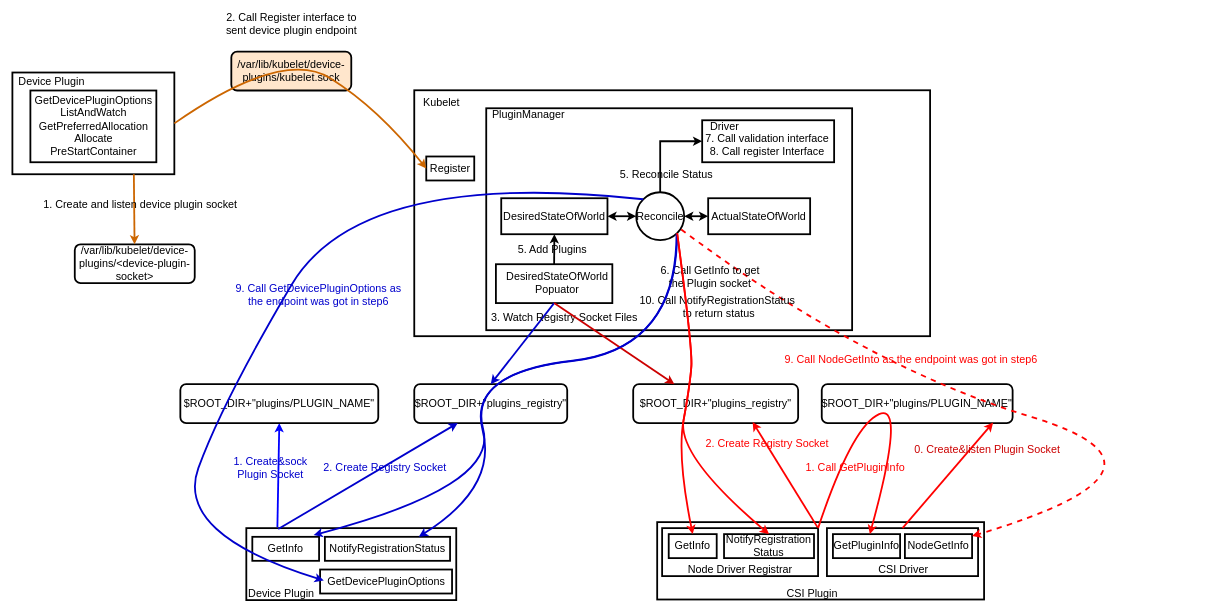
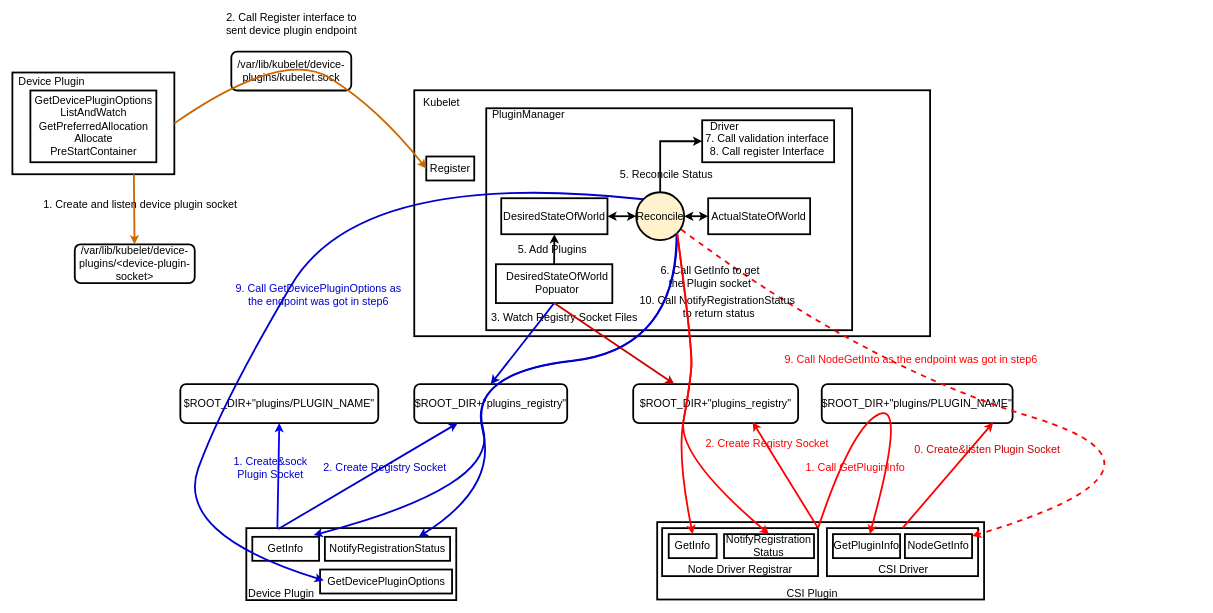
  <mxCell id="0" />
  <mxCell id="1" parent="0" />
  <mxCell id="2" value="&lt;font style=&quot;font-size: 18px&quot;&gt;$ROOT_DIR+&quot;plugins_registry&quot;&lt;/font&gt;" style="rounded=1;whiteSpace=wrap;html=1;strokeWidth=3;" vertex="1" parent="1"><mxGeometry x="1055" y="640" width="275" height="64.8" as="geometry" /></mxCell>
  <mxCell id="3" value="&lt;font style=&quot;font-size: 18px&quot;&gt;$ROOT_DIR+&quot;plugins_registry&quot;&lt;/font&gt;" style="rounded=1;whiteSpace=wrap;html=1;strokeWidth=3;" vertex="1" parent="1"><mxGeometry x="690" y="640" width="255" height="64.8" as="geometry" /></mxCell>
  <mxCell id="4" value="" style="rounded=0;whiteSpace=wrap;html=1;strokeWidth=3;" vertex="1" parent="1"><mxGeometry x="410" y="880" width="350" height="120" as="geometry" /></mxCell>
  <mxCell id="5" value="" style="rounded=0;whiteSpace=wrap;html=1;strokeWidth=3;" vertex="1" parent="1"><mxGeometry x="690" y="150" width="860" height="410" as="geometry" /></mxCell>
  <mxCell id="6" value="&lt;font style=&quot;font-size: 18px&quot;&gt;Kubelet&lt;/font&gt;" style="text;html=1;align=center;verticalAlign=middle;resizable=0;points=[];autosize=1;strokeColor=none;fillColor=none;" vertex="1" parent="1"><mxGeometry x="695" y="160" width="80" height="20" as="geometry" /></mxCell>
  <mxCell id="7" value="" style="rounded=0;whiteSpace=wrap;html=1;strokeWidth=3;" vertex="1" parent="1"><mxGeometry x="810" y="180" width="610" height="370" as="geometry" /></mxCell>
  <mxCell id="8" value="&lt;font style=&quot;font-size: 18px&quot;&gt;PluginManager&lt;/font&gt;" style="text;html=1;align=center;verticalAlign=middle;resizable=0;points=[];autosize=1;strokeColor=none;fillColor=none;" vertex="1" parent="1"><mxGeometry x="810" y="180" width="140" height="20" as="geometry" /></mxCell>
  <mxCell id="9" value="" style="group" vertex="1" connectable="0" parent="1"><mxGeometry x="855" y="330" width="169.998" height="60" as="geometry" /></mxCell>
  <mxCell id="10" value="" style="rounded=0;whiteSpace=wrap;html=1;strokeWidth=3;" vertex="1" parent="9"><mxGeometry x="-20" width="177.11" height="60" as="geometry" /></mxCell>
  <mxCell id="11" value="&lt;font style=&quot;font-size: 18px&quot;&gt;DesiredStateOfWorld&lt;/font&gt;" style="text;html=1;align=center;verticalAlign=middle;resizable=0;points=[];autosize=1;strokeColor=none;fillColor=none;" vertex="1" parent="9"><mxGeometry x="-27.002" y="20" width="190" height="20" as="geometry" /></mxCell>
  <mxCell id="12" value="" style="group" vertex="1" connectable="0" parent="1"><mxGeometry x="1180" y="330" width="170" height="60" as="geometry" /></mxCell>
  <mxCell id="13" value="" style="rounded=0;whiteSpace=wrap;html=1;strokeWidth=3;" vertex="1" parent="12"><mxGeometry width="170" height="60" as="geometry" /></mxCell>
  <mxCell id="14" value="&lt;font style=&quot;font-size: 18px&quot;&gt;ActualStateOfWorld&lt;/font&gt;" style="text;html=1;align=center;verticalAlign=middle;resizable=0;points=[];autosize=1;strokeColor=none;fillColor=none;" vertex="1" parent="12"><mxGeometry x="-1" y="20" width="170" height="20" as="geometry" /></mxCell>
  <mxCell id="15" value="" style="endArrow=classic;html=1;rounded=0;exitX=0.5;exitY=0;exitDx=0;exitDy=0;entryX=0.5;entryY=1;entryDx=0;entryDy=0;strokeWidth=3;" edge="1" parent="1" source="58" target="10"><mxGeometry width="50" height="50" relative="1" as="geometry"><mxPoint x="1050" y="420" as="sourcePoint" /><mxPoint x="1100" y="370" as="targetPoint" /></mxGeometry></mxCell>
  <mxCell id="16" value="&lt;font style=&quot;font-size: 18px&quot;&gt;5. Add Plugins&lt;/font&gt;" style="text;html=1;align=center;verticalAlign=middle;resizable=0;points=[];autosize=1;strokeColor=none;fillColor=none;" vertex="1" parent="1"><mxGeometry x="855" y="405.2" width="130" height="20" as="geometry" /></mxCell>
- <mxCell id="17" value="&lt;font style=&quot;font-size: 18px&quot;&gt;Reconcile&lt;/font&gt;" style="ellipse;whiteSpace=wrap;html=1;aspect=fixed;strokeWidth=3;" vertex="1" parent="1"><mxGeometry x="1060" y="320" width="80" height="80" as="geometry" /></mxCell>
+ <mxCell id="17" value="&lt;font style=&quot;font-size: 18px&quot;&gt;Reconcile&lt;/font&gt;" style="ellipse;whiteSpace=wrap;html=1;aspect=fixed;strokeWidth=3;fillColor=#fff2cc;" vertex="1" parent="1"><mxGeometry x="1060" y="320" width="80" height="80" as="geometry" /></mxCell>
  <mxCell id="18" value="" style="endArrow=classic;html=1;rounded=0;exitX=1;exitY=0.5;exitDx=0;exitDy=0;entryX=0;entryY=0.5;entryDx=0;entryDy=0;startArrow=classic;startFill=1;strokeWidth=3;" edge="1" parent="1" source="10" target="17"><mxGeometry width="50" height="50" relative="1" as="geometry"><mxPoint x="1050" y="420" as="sourcePoint" /><mxPoint x="1020" y="360" as="targetPoint" /></mxGeometry></mxCell>
  <mxCell id="19" value="" style="endArrow=classic;html=1;rounded=0;exitX=0;exitY=0.5;exitDx=0;exitDy=0;entryX=1;entryY=0.5;entryDx=0;entryDy=0;startArrow=classic;startFill=1;strokeWidth=3;" edge="1" parent="1" source="13" target="17"><mxGeometry width="50" height="50" relative="1" as="geometry"><mxPoint x="1050" y="420" as="sourcePoint" /><mxPoint x="1100" y="370" as="targetPoint" /></mxGeometry></mxCell>
  <mxCell id="20" value="" style="group;strokeWidth=3;" vertex="1" connectable="0" parent="1"><mxGeometry x="1170" y="200" width="220" height="70" as="geometry" /></mxCell>
  <mxCell id="21" value="" style="rounded=0;whiteSpace=wrap;html=1;strokeWidth=3;" vertex="1" parent="20"><mxGeometry width="220" height="70" as="geometry" /></mxCell>
  <mxCell id="22" value="&lt;font style=&quot;font-size: 18px&quot;&gt;Driver&lt;/font&gt;" style="text;html=1;align=center;verticalAlign=middle;resizable=0;points=[];autosize=1;strokeColor=none;fillColor=none;" vertex="1" parent="20"><mxGeometry x="-8" width="90" height="20" as="geometry" /></mxCell>
  <mxCell id="23" value="&lt;font style=&quot;font-size: 18px&quot;&gt;7. Call validation interface&lt;br&gt;8. Call register Interface&lt;/font&gt;" style="text;html=1;align=center;verticalAlign=middle;resizable=0;points=[];autosize=1;strokeColor=none;fillColor=none;" vertex="1" parent="20"><mxGeometry x="-2" y="22.222" width="220" height="40" as="geometry" /></mxCell>
  <mxCell id="24" value="" style="edgeStyle=orthogonalEdgeStyle;rounded=0;orthogonalLoop=1;jettySize=auto;html=1;startArrow=classic;startFill=1;endArrow=none;endFill=0;strokeWidth=3;" edge="1" parent="1" source="21" target="17"><mxGeometry relative="1" as="geometry" /></mxCell>
  <mxCell id="25" value="" style="rounded=0;whiteSpace=wrap;html=1;strokeWidth=3;" vertex="1" parent="1"><mxGeometry x="1095" y="870" width="545" height="129" as="geometry" /></mxCell>
  <mxCell id="26" value="&lt;font style=&quot;font-size: 18px&quot;&gt;CSI Plugin&lt;/font&gt;" style="text;html=1;align=center;verticalAlign=middle;resizable=0;points=[];autosize=1;strokeColor=none;fillColor=none;" vertex="1" parent="1"><mxGeometry x="1303" y="979" width="100" height="20" as="geometry" /></mxCell>
  <mxCell id="27" value="" style="endArrow=classic;html=1;rounded=0;entryX=0.724;entryY=0.972;entryDx=0;entryDy=0;exitX=1;exitY=0;exitDx=0;exitDy=0;strokeColor=#FF0000;strokeWidth=3;entryPerimeter=0;" edge="1" parent="1" source="29" target="2"><mxGeometry width="50" height="50" relative="1" as="geometry"><mxPoint x="900" y="790" as="sourcePoint" /><mxPoint x="950" y="740" as="targetPoint" /></mxGeometry></mxCell>
  <mxCell id="28" value="&lt;font color=&quot;#ff0000&quot; style=&quot;font-size: 18px&quot;&gt;2. Create Registry Socket&lt;/font&gt;" style="text;html=1;align=center;verticalAlign=middle;resizable=0;points=[];autosize=1;strokeColor=none;fillColor=none;" vertex="1" parent="1"><mxGeometry x="1168" y="730" width="220" height="20" as="geometry" /></mxCell>
  <mxCell id="29" value="" style="rounded=0;whiteSpace=wrap;html=1;strokeWidth=3;" vertex="1" parent="1"><mxGeometry x="1103.23" y="880" width="260" height="80" as="geometry" /></mxCell>
  <mxCell id="30" value="&lt;font style=&quot;font-size: 18px&quot;&gt;Node Driver Registrar&lt;/font&gt;" style="text;html=1;align=center;verticalAlign=middle;resizable=0;points=[];autosize=1;strokeColor=none;fillColor=none;" vertex="1" parent="1"><mxGeometry x="1138" y="940" width="190" height="20" as="geometry" /></mxCell>
  <mxCell id="31" value="&lt;font style=&quot;font-size: 18px&quot;&gt;GetInfo&lt;/font&gt;" style="rounded=0;whiteSpace=wrap;html=1;strokeWidth=3;" vertex="1" parent="1"><mxGeometry x="1114.23" y="890" width="80" height="40" as="geometry" /></mxCell>
  <mxCell id="32" value="&lt;font style=&quot;font-size: 18px&quot;&gt;NotifyRegistration&lt;br&gt;Status&lt;/font&gt;" style="rounded=0;whiteSpace=wrap;html=1;strokeWidth=3;" vertex="1" parent="1"><mxGeometry x="1206.46" y="890" width="150" height="40" as="geometry" /></mxCell>
  <mxCell id="33" value="&lt;font color=&quot;#ff0000&quot; style=&quot;font-size: 18px&quot;&gt;1. Call GetPluginInfo&lt;/font&gt;" style="text;html=1;align=center;verticalAlign=middle;resizable=0;points=[];autosize=1;strokeColor=none;fillColor=default;" vertex="1" parent="1"><mxGeometry x="1335" y="770" width="180" height="20" as="geometry" /></mxCell>
  <mxCell id="34" value="&lt;font style=&quot;font-size: 18px&quot;&gt;5. Reconcile Status&lt;/font&gt;" style="text;html=1;align=center;verticalAlign=middle;resizable=0;points=[];autosize=1;strokeColor=none;fillColor=none;" vertex="1" parent="1"><mxGeometry x="1025" y="280.4" width="170" height="20" as="geometry" /></mxCell>
  <mxCell id="35" value="" style="curved=1;endArrow=classic;html=1;rounded=0;exitX=1;exitY=1;exitDx=0;exitDy=0;entryX=0.5;entryY=0;entryDx=0;entryDy=0;strokeColor=#FF0000;strokeWidth=3;" edge="1" parent="1" source="17" target="31"><mxGeometry width="50" height="50" relative="1" as="geometry"><mxPoint x="1050" y="460" as="sourcePoint" /><mxPoint x="1100" y="410" as="targetPoint" /><Array as="points"><mxPoint x="1154" y="580" /><mxPoint x="1150" y="640" /><mxPoint x="1128" y="760" /></Array></mxGeometry></mxCell>
  <mxCell id="36" value="" style="rounded=0;whiteSpace=wrap;html=1;strokeWidth=3;" vertex="1" parent="1"><mxGeometry x="1378" y="880" width="252" height="80" as="geometry" /></mxCell>
  <mxCell id="37" value="&lt;font style=&quot;font-size: 18px&quot;&gt;CSI Driver&lt;/font&gt;" style="text;html=1;align=center;verticalAlign=middle;resizable=0;points=[];autosize=1;strokeColor=none;fillColor=none;" vertex="1" parent="1"><mxGeometry x="1455" y="940" width="100" height="20" as="geometry" /></mxCell>
  <mxCell id="38" value="&lt;font style=&quot;font-size: 18px&quot;&gt;GetPluginInfo&lt;/font&gt;" style="rounded=0;whiteSpace=wrap;html=1;strokeWidth=3;" vertex="1" parent="1"><mxGeometry x="1388" y="890" width="112" height="40" as="geometry" /></mxCell>
  <mxCell id="39" value="&lt;font style=&quot;font-size: 18px&quot;&gt;NodeGetInfo&lt;/font&gt;" style="rounded=0;whiteSpace=wrap;html=1;strokeWidth=3;" vertex="1" parent="1"><mxGeometry x="1508" y="890" width="112" height="40" as="geometry" /></mxCell>
  <mxCell id="40" value="&lt;font style=&quot;font-size: 18px&quot;&gt;$ROOT_DIR+&quot;plugins/PLUGIN_NAME&quot;&lt;/font&gt;" style="rounded=1;whiteSpace=wrap;html=1;strokeWidth=3;" vertex="1" parent="1"><mxGeometry x="1369.36" y="640" width="318.23" height="64.8" as="geometry" /></mxCell>
  <mxCell id="41" value="" style="curved=1;endArrow=classic;html=1;rounded=0;exitX=1;exitY=0;exitDx=0;exitDy=0;strokeColor=#FF0000;strokeWidth=3;" edge="1" parent="1" source="29" target="38"><mxGeometry width="50" height="50" relative="1" as="geometry"><mxPoint x="1253" y="851" as="sourcePoint" /><mxPoint x="1303" y="801" as="targetPoint" /><Array as="points"><mxPoint x="1420" y="710" /><mxPoint x="1510" y="670" /></Array></mxGeometry></mxCell>
  <mxCell id="42" value="" style="curved=1;endArrow=classic;html=1;rounded=0;exitX=0.938;exitY=0.775;exitDx=0;exitDy=0;exitPerimeter=0;strokeColor=#FF0000;strokeWidth=3;dashed=1;" edge="1" parent="1" source="17" target="39"><mxGeometry width="50" height="50" relative="1" as="geometry"><mxPoint x="1128.284" y="378.284" as="sourcePoint" /><mxPoint x="975.28" y="810" as="targetPoint" /><Array as="points"><mxPoint x="1440" y="610" /><mxPoint x="2000" y="780" /></Array></mxGeometry></mxCell>
  <mxCell id="43" value="&lt;font color=&quot;#ff0000&quot; style=&quot;font-size: 18px&quot;&gt;9. Call NodeGetInto as the endpoint was got in step6&lt;/font&gt;" style="text;html=1;align=center;verticalAlign=middle;resizable=0;points=[];autosize=1;strokeColor=none;fillColor=none;" vertex="1" parent="1"><mxGeometry x="1298.23" y="590" width="440" height="20" as="geometry" /></mxCell>
  <mxCell id="44" value="" style="rounded=0;whiteSpace=wrap;html=1;strokeWidth=3;" vertex="1" parent="1"><mxGeometry x="20" y="120.4" width="270" height="169.6" as="geometry" /></mxCell>
  <mxCell id="45" value="&lt;font style=&quot;font-size: 18px&quot;&gt;Device Plugin&lt;/font&gt;" style="text;html=1;align=center;verticalAlign=middle;resizable=0;points=[];autosize=1;strokeColor=none;fillColor=none;" vertex="1" parent="1"><mxGeometry x="20" y="125" width="130" height="20" as="geometry" /></mxCell>
  <mxCell id="46" value="" style="rounded=0;whiteSpace=wrap;html=1;strokeWidth=3;" vertex="1" parent="1"><mxGeometry x="50" y="150.4" width="210" height="119.6" as="geometry" /></mxCell>
  <mxCell id="47" value="&lt;font style=&quot;font-size: 18px&quot;&gt;GetDevicePluginOptions&lt;br&gt;ListAndWatch&lt;br&gt;GetPreferredAllocation&lt;br&gt;Allocate&lt;br&gt;PreStartContainer&lt;/font&gt;" style="text;html=1;align=center;verticalAlign=middle;resizable=0;points=[];autosize=1;strokeColor=none;fillColor=none;" vertex="1" parent="1"><mxGeometry x="50" y="165.2" width="210" height="90" as="geometry" /></mxCell>
  <mxCell id="48" value="&lt;font style=&quot;font-size: 18px&quot;&gt;/var/lib/kubelet/device-plugins/&amp;lt;device-plugin-socket&amp;gt;&lt;/font&gt;" style="rounded=1;whiteSpace=wrap;html=1;strokeWidth=3;" vertex="1" parent="1"><mxGeometry x="124" y="406.8" width="200" height="64.8" as="geometry" /></mxCell>
- <mxCell id="49" value="&lt;span&gt;&lt;font style=&quot;font-size: 18px&quot;&gt;/var/lib/kubelet/device-plugins/kubelet.sock&lt;/font&gt;&lt;/span&gt;" style="rounded=1;whiteSpace=wrap;html=1;strokeWidth=3;fillColor=#ffe6cc;" vertex="1" parent="1"><mxGeometry x="385" y="85.6" width="200" height="64.8" as="geometry" /></mxCell>
+ <mxCell id="49" value="&lt;span&gt;&lt;font style=&quot;font-size: 18px&quot;&gt;/var/lib/kubelet/device-plugins/kubelet.sock&lt;/font&gt;&lt;/span&gt;" style="rounded=1;whiteSpace=wrap;html=1;strokeWidth=3;" vertex="1" parent="1"><mxGeometry x="385" y="85.6" width="200" height="64.8" as="geometry" /></mxCell>
  <mxCell id="50" value="&lt;font style=&quot;font-size: 18px&quot;&gt;Register&lt;/font&gt;" style="rounded=0;whiteSpace=wrap;html=1;strokeWidth=3;" vertex="1" parent="1"><mxGeometry x="710" y="260.4" width="80" height="40" as="geometry" /></mxCell>
  <mxCell id="51" value="" style="curved=1;endArrow=classic;html=1;rounded=0;exitX=1;exitY=0.5;exitDx=0;exitDy=0;entryX=0;entryY=0.5;entryDx=0;entryDy=0;strokeColor=#CC6600;strokeWidth=3;" edge="1" parent="1" source="44" target="50"><mxGeometry width="50" height="50" relative="1" as="geometry"><mxPoint x="1650" y="600" as="sourcePoint" /><mxPoint x="1700" y="550" as="targetPoint" /><Array as="points"><mxPoint x="470" y="80" /><mxPoint x="630" y="180" /></Array></mxGeometry></mxCell>
  <mxCell id="52" value="&lt;font style=&quot;font-size: 18px&quot;&gt;2. Call Register interface to &lt;br&gt;sent device plugin endpoint&lt;/font&gt;" style="text;html=1;align=center;verticalAlign=middle;resizable=0;points=[];autosize=1;strokeColor=none;fillColor=none;" vertex="1" parent="1"><mxGeometry x="370" y="20.4" width="230" height="40" as="geometry" /></mxCell>
  <mxCell id="53" value="" style="endArrow=classic;html=1;rounded=0;exitX=0.75;exitY=1;exitDx=0;exitDy=0;strokeColor=#CC6600;strokeWidth=3;" edge="1" parent="1" source="44" target="48"><mxGeometry width="50" height="50" relative="1" as="geometry"><mxPoint x="-345" y="325.2" as="sourcePoint" /><mxPoint x="-295" y="275.2" as="targetPoint" /></mxGeometry></mxCell>
  <mxCell id="54" value="&lt;font style=&quot;font-size: 18px&quot;&gt;1. Create and listen device plugin socket&lt;/font&gt;" style="text;html=1;align=center;verticalAlign=middle;resizable=0;points=[];autosize=1;strokeColor=none;fillColor=none;" vertex="1" parent="1"><mxGeometry x="63" y="330" width="340" height="20" as="geometry" /></mxCell>
  <mxCell id="55" value="" style="endArrow=classic;html=1;rounded=0;strokeColor=#0000CC;exitX=0.152;exitY=0.013;exitDx=0;exitDy=0;exitPerimeter=0;strokeWidth=3;" edge="1" parent="1" source="4" target="3"><mxGeometry width="50" height="50" relative="1" as="geometry"><mxPoint x="460" y="870" as="sourcePoint" /><mxPoint x="740" y="630" as="targetPoint" /></mxGeometry></mxCell>
  <mxCell id="56" value="" style="endArrow=classic;html=1;rounded=0;exitX=0.148;exitY=-0.011;exitDx=0;exitDy=0;entryX=0.5;entryY=1;entryDx=0;entryDy=0;strokeColor=#0000FF;exitPerimeter=0;strokeWidth=3;" edge="1" parent="1" source="4" target="72"><mxGeometry width="50" height="50" relative="1" as="geometry"><mxPoint x="800" y="670" as="sourcePoint" /><mxPoint x="850" y="620" as="targetPoint" /></mxGeometry></mxCell>
  <mxCell id="57" value="&lt;font color=&quot;#0000cc&quot; style=&quot;font-size: 18px&quot;&gt;2. Create Registry Socket&lt;/font&gt;" style="text;html=1;align=center;verticalAlign=middle;resizable=0;points=[];autosize=1;strokeColor=none;fillColor=none;" vertex="1" parent="1"><mxGeometry x="531.3" y="770" width="220" height="20" as="geometry" /></mxCell>
  <mxCell id="58" value="" style="rounded=0;whiteSpace=wrap;html=1;strokeWidth=3;" vertex="1" parent="1"><mxGeometry x="826.112" y="440" width="194.118" height="64.8" as="geometry" /></mxCell>
  <mxCell id="59" value="&lt;font style=&quot;font-size: 18px&quot;&gt;DesiredStateOfWorld&lt;br&gt;Popuator&lt;/font&gt;" style="text;html=1;align=center;verticalAlign=middle;resizable=0;points=[];autosize=1;strokeColor=none;fillColor=none;" vertex="1" parent="1"><mxGeometry x="833.168" y="451.6" width="190" height="40" as="geometry" /></mxCell>
  <mxCell id="60" value="" style="endArrow=classic;html=1;rounded=0;exitX=0.5;exitY=1;exitDx=0;exitDy=0;entryX=0.5;entryY=0;entryDx=0;entryDy=0;strokeColor=#0000CC;strokeWidth=3;" edge="1" parent="1" source="58" target="3"><mxGeometry width="50" height="50" relative="1" as="geometry"><mxPoint x="1051" y="418.4" as="sourcePoint" /><mxPoint x="1101" y="364.4" as="targetPoint" /></mxGeometry></mxCell>
  <mxCell id="61" value="&lt;font style=&quot;font-size: 18px&quot;&gt;3. Watch Registry Socket Files&lt;/font&gt;" style="text;html=1;align=center;verticalAlign=middle;resizable=0;points=[];autosize=1;strokeColor=none;fillColor=none;" vertex="1" parent="1"><mxGeometry x="810" y="520" width="260" height="20" as="geometry" /></mxCell>
  <mxCell id="62" value="&lt;font style=&quot;font-size: 18px&quot;&gt;10. Call NotifyRegistrationStatus&lt;br&gt;&amp;nbsp;to return status&lt;/font&gt;" style="text;html=1;align=center;verticalAlign=middle;resizable=0;points=[];autosize=1;strokeColor=none;fillColor=none;" vertex="1" parent="1"><mxGeometry x="1060" y="491.6" width="270" height="40" as="geometry" /></mxCell>
  <mxCell id="63" value="" style="endArrow=classic;html=1;rounded=0;exitX=0.5;exitY=0;exitDx=0;exitDy=0;entryX=0.898;entryY=0.988;entryDx=0;entryDy=0;strokeColor=#FF0000;strokeWidth=3;entryPerimeter=0;" edge="1" parent="1" source="36" target="40"><mxGeometry width="50" height="50" relative="1" as="geometry"><mxPoint x="880" y="750" as="sourcePoint" /><mxPoint x="930" y="700" as="targetPoint" /></mxGeometry></mxCell>
  <mxCell id="64" value="&lt;font style=&quot;font-size: 18px&quot;&gt;Device Plugin&lt;/font&gt;" style="text;html=1;align=center;verticalAlign=middle;resizable=0;points=[];autosize=1;strokeColor=none;fillColor=none;" vertex="1" parent="1"><mxGeometry x="403" y="979" width="130" height="20" as="geometry" /></mxCell>
  <mxCell id="65" value="" style="rounded=0;whiteSpace=wrap;html=1;strokeWidth=3;" vertex="1" parent="1"><mxGeometry x="533" y="949" width="220" height="40" as="geometry" /></mxCell>
  <mxCell id="66" value="&lt;font style=&quot;font-size: 18px&quot;&gt;GetDevicePluginOptions&lt;/font&gt;" style="text;html=1;align=center;verticalAlign=middle;resizable=0;points=[];autosize=1;strokeColor=none;fillColor=none;" vertex="1" parent="1"><mxGeometry x="538.342" y="959" width="210" height="20" as="geometry" /></mxCell>
  <mxCell id="67" value="&lt;font style=&quot;font-size: 18px&quot;&gt;GetInfo&lt;/font&gt;" style="rounded=0;whiteSpace=wrap;html=1;strokeWidth=3;" vertex="1" parent="1"><mxGeometry x="419.998" y="894.5" width="111.304" height="40" as="geometry" /></mxCell>
  <mxCell id="68" value="&lt;font style=&quot;font-size: 18px&quot;&gt;NotifyRegistrationStatus&lt;/font&gt;" style="rounded=0;whiteSpace=wrap;html=1;strokeWidth=3;" vertex="1" parent="1"><mxGeometry x="540.999" y="894.5" width="208.696" height="40" as="geometry" /></mxCell>
  <mxCell id="69" value="&lt;font color=&quot;#0000cc&quot; style=&quot;font-size: 18px&quot;&gt;1. Create&amp;amp;sock &lt;br&gt;Plugin Socket&lt;/font&gt;" style="text;html=1;align=center;verticalAlign=middle;resizable=0;points=[];autosize=1;strokeColor=none;fillColor=none;" vertex="1" parent="1"><mxGeometry x="380" y="760" width="140" height="40" as="geometry" /></mxCell>
  <mxCell id="70" value="&lt;font color=&quot;#cc0000&quot; style=&quot;font-size: 18px&quot;&gt;0. Create&amp;amp;listen Plugin Socket&lt;/font&gt;" style="text;html=1;align=center;verticalAlign=middle;resizable=0;points=[];autosize=1;strokeColor=none;fillColor=none;" vertex="1" parent="1"><mxGeometry x="1515" y="740" width="260" height="20" as="geometry" /></mxCell>
  <mxCell id="71" value="&lt;font color=&quot;#0000cc&quot; style=&quot;font-size: 18px&quot;&gt;9. Call&amp;nbsp;GetDevicePluginOptions&amp;nbsp;as &lt;br&gt;the endpoint was got in step6&lt;/font&gt;" style="text;html=1;align=center;verticalAlign=middle;resizable=0;points=[];autosize=1;strokeColor=none;fillColor=none;" vertex="1" parent="1"><mxGeometry x="385" y="471.6" width="290" height="40" as="geometry" /></mxCell>
  <mxCell id="72" value="&lt;font style=&quot;font-size: 18px&quot;&gt;$ROOT_DIR+&quot;plugins/PLUGIN_NAME&quot;&lt;/font&gt;" style="rounded=1;whiteSpace=wrap;html=1;strokeWidth=3;" vertex="1" parent="1"><mxGeometry x="300" y="640" width="330" height="64.8" as="geometry" /></mxCell>
  <mxCell id="73" value="" style="curved=1;endArrow=classic;html=1;rounded=0;exitX=1;exitY=1;exitDx=0;exitDy=0;strokeColor=#0000CC;entryX=0.75;entryY=0;entryDx=0;entryDy=0;strokeWidth=3;" edge="1" parent="1" target="68"><mxGeometry width="50" height="50" relative="1" as="geometry"><mxPoint x="1127.234" y="390.004" as="sourcePoint" /><mxPoint x="530.252" y="899.808" as="targetPoint" /><Array as="points"><mxPoint x="1126.95" y="581.72" /><mxPoint x="778.95" y="621.72" /><mxPoint x="828.95" y="811.72" /></Array></mxGeometry></mxCell>
  <mxCell id="74" value="" style="curved=1;endArrow=classic;html=1;rounded=0;exitX=0;exitY=0;exitDx=0;exitDy=0;strokeColor=#0000CC;entryX=0.004;entryY=0.414;entryDx=0;entryDy=0;entryPerimeter=0;strokeWidth=3;" edge="1" parent="1" source="17" target="66"><mxGeometry width="50" height="50" relative="1" as="geometry"><mxPoint x="1128.284" y="390.004" as="sourcePoint" /><mxPoint x="600" y="969" as="targetPoint" /><Array as="points"><mxPoint x="600" y="280" /><mxPoint x="370" y="670" /><mxPoint x="290" y="890" /></Array></mxGeometry></mxCell>
  <mxCell id="75" value="&lt;font style=&quot;font-size: 18px&quot;&gt;6. Call GetInfo to get &lt;br&gt;the Plugin socket&lt;/font&gt;" style="text;html=1;align=center;verticalAlign=middle;resizable=0;points=[];autosize=1;strokeColor=none;fillColor=none;" vertex="1" parent="1"><mxGeometry x="1093.23" y="441.6" width="180" height="40" as="geometry" /></mxCell>
  <mxCell id="76" value="" style="endArrow=classic;html=1;rounded=0;exitX=0.5;exitY=1;exitDx=0;exitDy=0;entryX=0.25;entryY=0;entryDx=0;entryDy=0;strokeColor=#CC0000;strokeWidth=3;" edge="1" parent="1" source="58" target="2"><mxGeometry width="50" height="50" relative="1" as="geometry"><mxPoint x="938.171" y="514.8" as="sourcePoint" /><mxPoint x="420" y="660" as="targetPoint" /></mxGeometry></mxCell>
  <mxCell id="77" value="" style="curved=1;endArrow=classic;html=1;rounded=0;exitX=1;exitY=1;exitDx=0;exitDy=0;strokeColor=#0000CC;entryX=0.927;entryY=-0.073;entryDx=0;entryDy=0;entryPerimeter=0;strokeWidth=3;" edge="1" parent="1"><mxGeometry width="50" height="50" relative="1" as="geometry"><mxPoint x="1128.234" y="389.004" as="sourcePoint" /><mxPoint x="522.177" y="891.58" as="targetPoint" /><Array as="points"><mxPoint x="1127.95" y="580.72" /><mxPoint x="779.95" y="620.72" /><mxPoint x="829.95" y="810.72" /></Array></mxGeometry></mxCell>
  <mxCell id="78" value="" style="curved=1;endArrow=classic;html=1;rounded=0;exitX=1;exitY=1;exitDx=0;exitDy=0;entryX=0.5;entryY=0;entryDx=0;entryDy=0;strokeColor=#FF0000;strokeWidth=3;" edge="1" parent="1" target="32"><mxGeometry width="50" height="50" relative="1" as="geometry"><mxPoint x="1128.284" y="388.284" as="sourcePoint" /><mxPoint x="1154.23" y="890" as="targetPoint" /><Array as="points"><mxPoint x="1154" y="580" /><mxPoint x="1150" y="640" /><mxPoint x="1128" y="760" /></Array></mxGeometry></mxCell>
